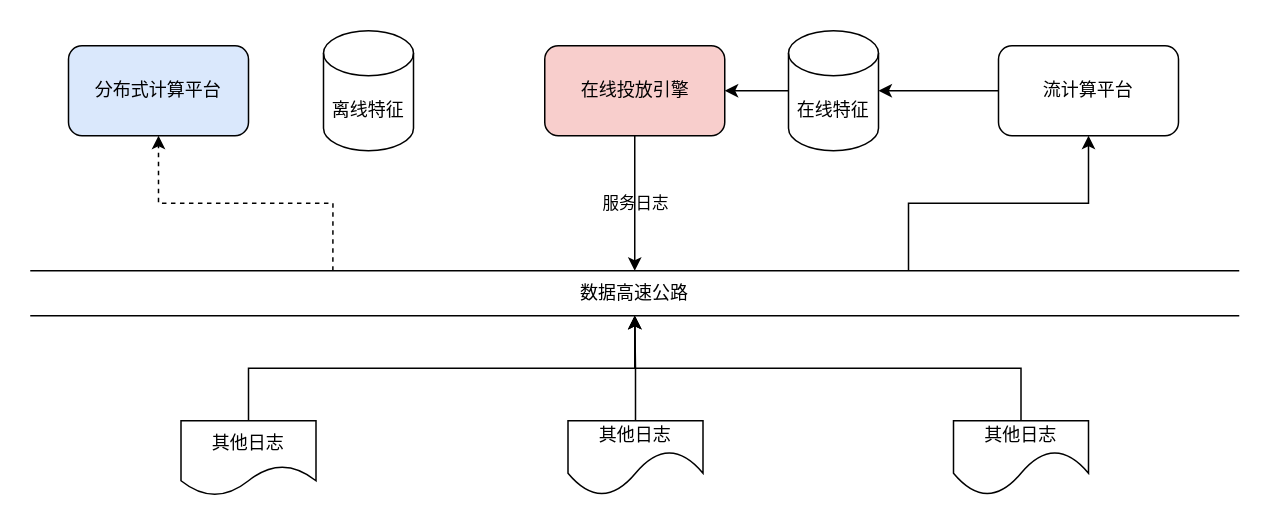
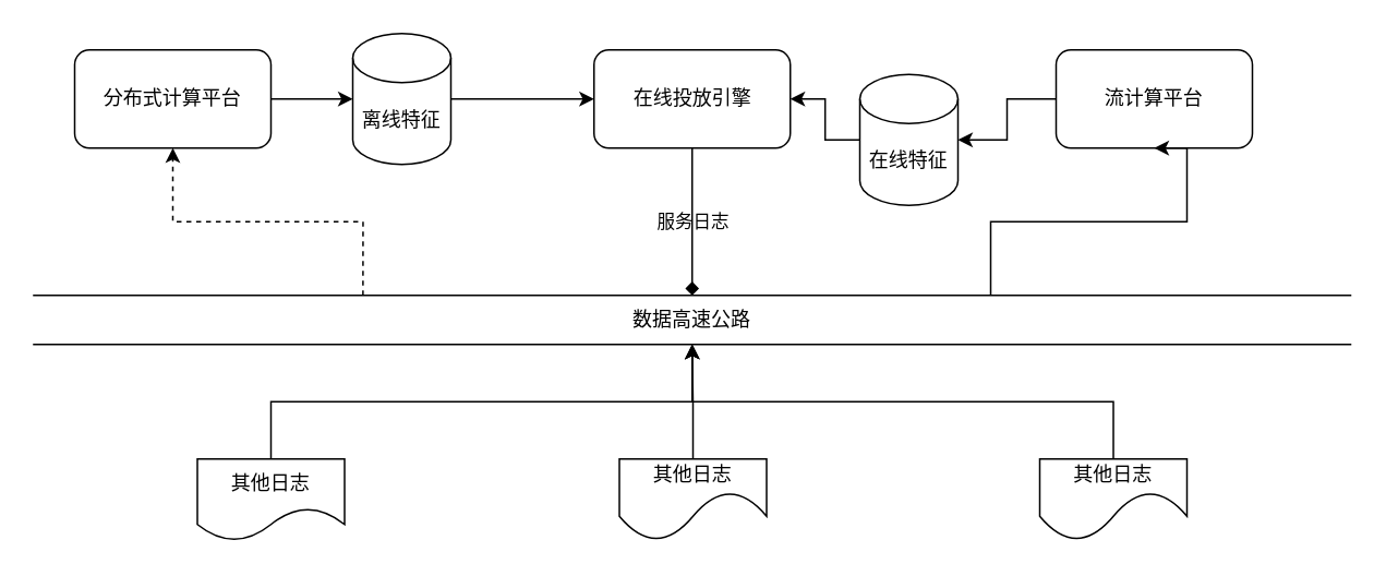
  <mxCell id="0" />
  <mxCell id="1" parent="0" />
  <mxCell id="2" value="" style="group;labelBackgroundColor=none;" vertex="1" connectable="0" parent="1"><mxGeometry x="20" y="20" width="805" height="310" as="geometry" /></mxCell>
- <mxCell id="3" value="分布式计算平台" style="rounded=1;whiteSpace=wrap;html=1;labelBackgroundColor=none;fillColor=#dae8fc;" vertex="1" parent="2"><mxGeometry x="25" y="10" width="120" height="60" as="geometry" /></mxCell>
+ <mxCell id="3" value="分布式计算平台" style="rounded=1;whiteSpace=wrap;html=1;labelBackgroundColor=none;" vertex="1" parent="2"><mxGeometry x="25" y="10" width="120" height="60" as="geometry" /></mxCell>
  <mxCell id="4" value="离线特征" style="shape=cylinder3;whiteSpace=wrap;html=1;boundedLbl=1;backgroundOutline=1;size=15;labelBackgroundColor=none;" vertex="1" parent="2"><mxGeometry x="195" width="60" height="80" as="geometry" /></mxCell>
- <mxCell id="6" value="在线投放引擎" style="rounded=1;whiteSpace=wrap;html=1;labelBackgroundColor=none;fillColor=#f8cecc;" vertex="1" parent="2"><mxGeometry x="342.5" y="10" width="120" height="60" as="geometry" /></mxCell>
+ <mxCell id="5" value="" style="edgeStyle=orthogonalEdgeStyle;rounded=0;orthogonalLoop=1;jettySize=auto;html=1;labelBackgroundColor=none;" edge="1" parent="2" source="3" target="4"><mxGeometry relative="1" as="geometry" /></mxCell>
+ <mxCell id="6" value="在线投放引擎" style="rounded=1;whiteSpace=wrap;html=1;labelBackgroundColor=none;" vertex="1" parent="2"><mxGeometry x="342.5" y="10" width="120" height="60" as="geometry" /></mxCell>
+ <mxCell id="7" value="" style="edgeStyle=orthogonalEdgeStyle;rounded=0;orthogonalLoop=1;jettySize=auto;html=1;labelBackgroundColor=none;" edge="1" parent="2" source="4" target="6"><mxGeometry relative="1" as="geometry" /></mxCell>
  <mxCell id="8" value="" style="edgeStyle=orthogonalEdgeStyle;rounded=0;orthogonalLoop=1;jettySize=auto;html=1;labelBackgroundColor=none;" edge="1" parent="2" source="9" target="6"><mxGeometry relative="1" as="geometry" /></mxCell>
- <mxCell id="9" value="在线特征" style="shape=cylinder3;whiteSpace=wrap;html=1;boundedLbl=1;backgroundOutline=1;size=15;labelBackgroundColor=none;" vertex="1" parent="2"><mxGeometry x="505" width="60" height="80" as="geometry" /></mxCell>
+ <mxCell id="9" value="在线特征" style="shape=cylinder3;whiteSpace=wrap;html=1;boundedLbl=1;backgroundOutline=1;size=15;labelBackgroundColor=none;" vertex="1" parent="2"><mxGeometry x="505" y="25" width="60" height="80" as="geometry" /></mxCell>
  <mxCell id="10" value="" style="edgeStyle=orthogonalEdgeStyle;rounded=0;orthogonalLoop=1;jettySize=auto;html=1;labelBackgroundColor=none;" edge="1" parent="2" source="11" target="9"><mxGeometry relative="1" as="geometry" /></mxCell>
- <mxCell id="11" value="流计算平台" style="rounded=1;whiteSpace=wrap;html=1;labelBackgroundColor=none;" vertex="1" parent="2"><mxGeometry x="645" y="10" width="120" height="60" as="geometry" /></mxCell>
+ <mxCell id="11" value="流计算平台" style="rounded=1;whiteSpace=wrap;html=1;labelBackgroundColor=none;" vertex="1" parent="2"><mxGeometry x="625" y="10" width="120" height="60" as="geometry" /></mxCell>
  <mxCell id="12" value="" style="edgeStyle=orthogonalEdgeStyle;rounded=0;orthogonalLoop=1;jettySize=auto;html=1;entryX=0.5;entryY=1;entryDx=0;entryDy=0;exitX=0.25;exitY=0;exitDx=0;exitDy=0;labelBackgroundColor=none;dashed=1;" edge="1" parent="2" source="14" target="3"><mxGeometry relative="1" as="geometry"><mxPoint x="85" y="80" as="targetPoint" /></mxGeometry></mxCell>
  <mxCell id="13" style="edgeStyle=orthogonalEdgeStyle;rounded=0;orthogonalLoop=1;jettySize=auto;html=1;entryX=0.5;entryY=1;entryDx=0;entryDy=0;labelBackgroundColor=none;" edge="1" parent="2" source="14" target="11"><mxGeometry relative="1" as="geometry"><Array as="points"><mxPoint x="585" y="115" /><mxPoint x="705" y="115" /></Array></mxGeometry></mxCell>
  <mxCell id="14" value="数据高速公路" style="shape=partialRectangle;whiteSpace=wrap;html=1;left=0;right=0;fillColor=none;labelBackgroundColor=none;" vertex="1" parent="2"><mxGeometry y="160" width="805" height="30" as="geometry" /></mxCell>
- <mxCell id="15" value="服务日志" style="edgeStyle=orthogonalEdgeStyle;rounded=0;orthogonalLoop=1;jettySize=auto;html=1;labelBackgroundColor=none;" edge="1" parent="2" source="6" target="14"><mxGeometry relative="1" as="geometry" /></mxCell>
+ <mxCell id="15" value="服务日志" style="edgeStyle=orthogonalEdgeStyle;rounded=0;orthogonalLoop=1;jettySize=auto;html=1;labelBackgroundColor=none;endArrow=diamond;" edge="1" parent="2" source="6" target="14"><mxGeometry relative="1" as="geometry" /></mxCell>
  <mxCell id="16" value="" style="edgeStyle=orthogonalEdgeStyle;rounded=0;orthogonalLoop=1;jettySize=auto;html=1;labelBackgroundColor=none;" edge="1" parent="2" source="17" target="14"><mxGeometry relative="1" as="geometry" /></mxCell>
  <mxCell id="17" value="其他日志" style="shape=document;whiteSpace=wrap;html=1;boundedLbl=1;size=0.4;labelBackgroundColor=none;" vertex="1" parent="2"><mxGeometry x="100" y="260" width="90" height="50" as="geometry" /></mxCell>
  <mxCell id="18" value="" style="edgeStyle=orthogonalEdgeStyle;rounded=0;orthogonalLoop=1;jettySize=auto;html=1;labelBackgroundColor=none;" edge="1" parent="2" source="19" target="14"><mxGeometry relative="1" as="geometry" /></mxCell>
  <mxCell id="19" value="其他日志" style="shape=document;whiteSpace=wrap;html=1;boundedLbl=1;size=0.6;labelBackgroundColor=none;" vertex="1" parent="2"><mxGeometry x="358" y="260" width="90" height="50" as="geometry" /></mxCell>
  <mxCell id="20" value="" style="edgeStyle=orthogonalEdgeStyle;rounded=0;orthogonalLoop=1;jettySize=auto;html=1;labelBackgroundColor=none;" edge="1" parent="2" source="21" target="14"><mxGeometry relative="1" as="geometry" /></mxCell>
  <mxCell id="21" value="其他日志" style="shape=document;whiteSpace=wrap;html=1;boundedLbl=1;size=0.6;labelBackgroundColor=none;" vertex="1" parent="2"><mxGeometry x="615" y="260" width="90" height="50" as="geometry" /></mxCell>
